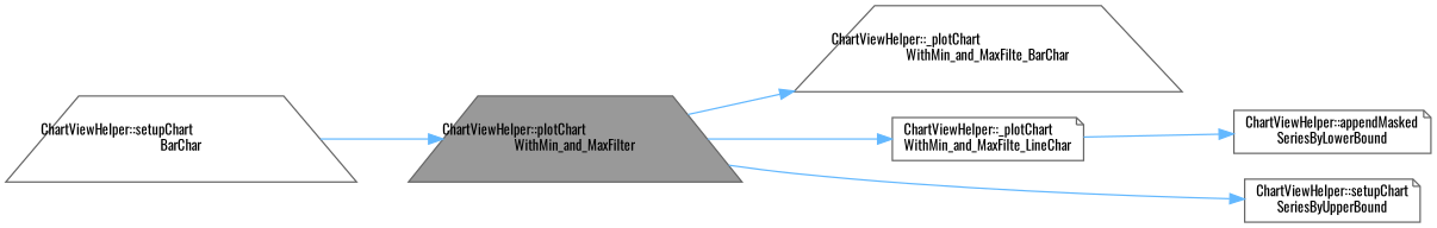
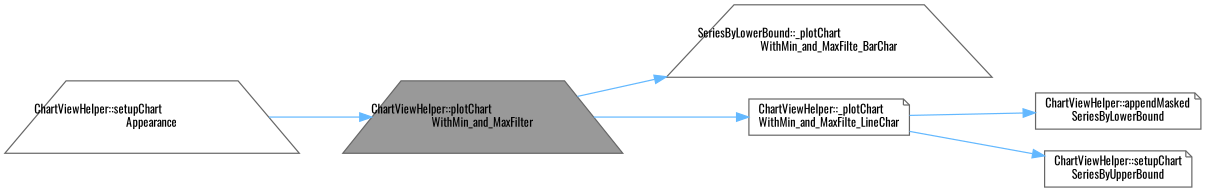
  digraph {
    fontname=Oswald
    rankdir=LR
    node [color=grey40 fillcolor=white fontname=Oswald fontsize=10 shape=trapezium style=filled]
    edge [color=steelblue1 fontname=Oswald fontsize=10 labelfontname=Helvetica labelfontsize=10 style=solid]
    n1 [color=gray40 fillcolor=grey60 fontcolor=black height=0.2 label="ChartViewHelper::plotChart\lWithMin_and_MaxFilter" width=0.4]
-   n2 [height=0.2 label="ChartViewHelper::_plotChart\lWithMin_and_MaxFilte_BarChar" width=0.4]
+   n2 [height=0.2 label="SeriesByLowerBound::_plotChart\lWithMin_and_MaxFilte_BarChar" width=0.4]
    n3 [height=0.2 label="ChartViewHelper::_plotChart\lWithMin_and_MaxFilte_LineChar" shape=note width=0.4]
    n4 [height=0.2 label="ChartViewHelper::appendMasked\lSeriesByLowerBound" shape=note width=0.4]
    n5 [height=0.2 label="ChartViewHelper::setupChart\lSeriesByUpperBound" shape=note width=0.4]
-   n6 [height=0.2 label="ChartViewHelper::setupChart\lBarChar" width=0.4]
+   n6 [height=0.2 label="ChartViewHelper::setupChart\lAppearance" width=0.4]
    n1 -> n2
    n1 -> n3
    n3 -> n4
-   n1 -> n5
+   n3 -> n5
    n6 -> n1
  }
